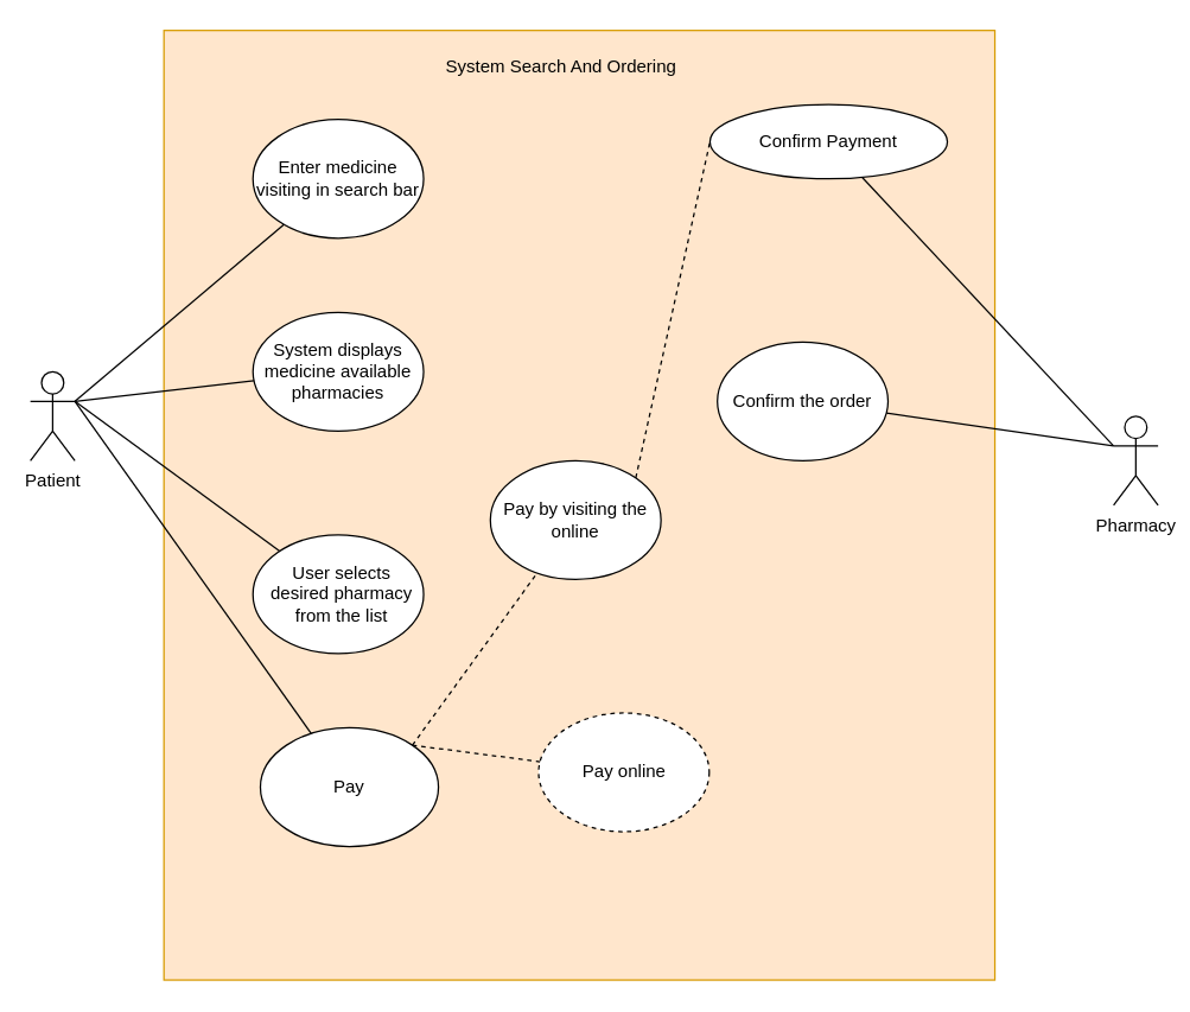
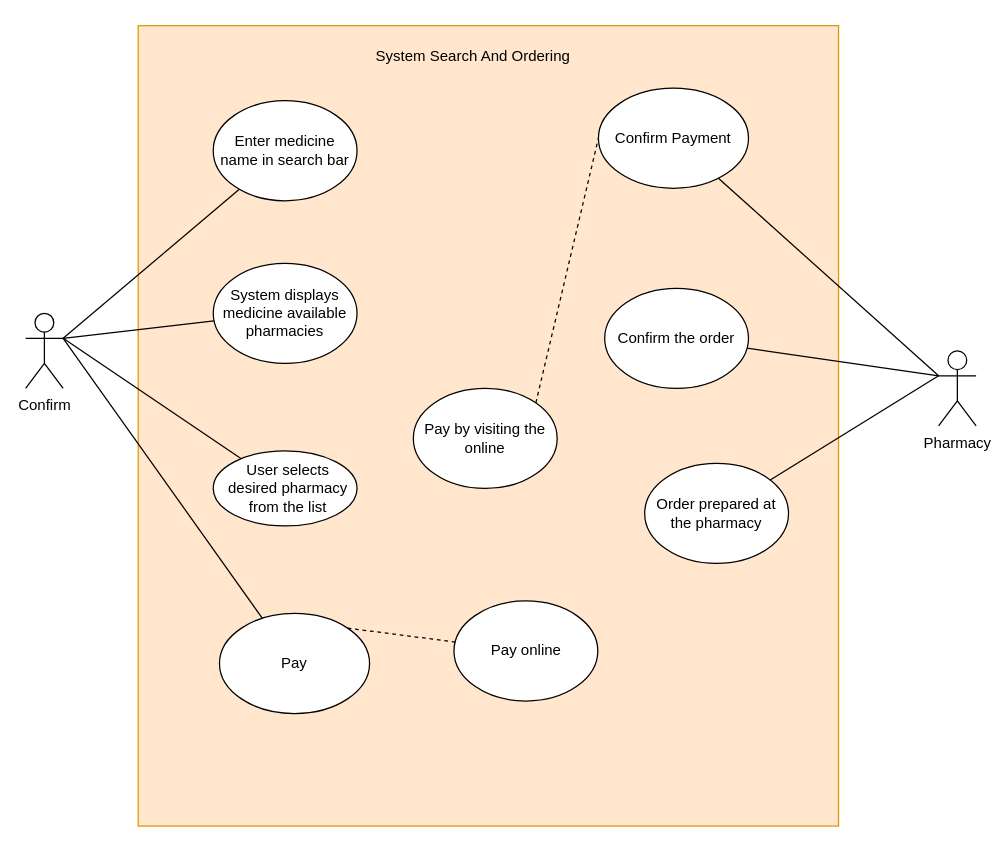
  <mxCell id="0" />
  <mxCell id="1" parent="0" />
  <mxCell id="2" value="" style="rounded=0;whiteSpace=wrap;html=1;fillColor=#ffe6cc;strokeColor=#d79b00;" parent="1" vertex="1"><mxGeometry x="110" y="20" width="560" height="640" as="geometry" /></mxCell>
  <mxCell id="3" style="edgeStyle=none;rounded=0;orthogonalLoop=1;jettySize=auto;html=1;exitX=1;exitY=0.333;exitDx=0;exitDy=0;exitPerimeter=0;endArrow=none;endFill=0;" edge="1" parent="1" source="7" target="12"><mxGeometry relative="1" as="geometry" /></mxCell>
  <mxCell id="4" style="edgeStyle=none;rounded=0;orthogonalLoop=1;jettySize=auto;html=1;exitX=1;exitY=0.333;exitDx=0;exitDy=0;exitPerimeter=0;endArrow=none;endFill=0;" edge="1" parent="1" source="7" target="13"><mxGeometry relative="1" as="geometry" /></mxCell>
  <mxCell id="5" style="edgeStyle=none;rounded=0;orthogonalLoop=1;jettySize=auto;html=1;exitX=1;exitY=0.333;exitDx=0;exitDy=0;exitPerimeter=0;endArrow=none;endFill=0;" edge="1" parent="1" source="7" target="14"><mxGeometry relative="1" as="geometry" /></mxCell>
  <mxCell id="6" style="edgeStyle=none;rounded=0;orthogonalLoop=1;jettySize=auto;html=1;exitX=1;exitY=0.333;exitDx=0;exitDy=0;exitPerimeter=0;endArrow=none;endFill=0;" edge="1" parent="1" source="7" target="23"><mxGeometry relative="1" as="geometry" /></mxCell>
- <mxCell id="7" value="Patient&lt;div&gt;&lt;br&gt;&lt;/div&gt;" style="shape=umlActor;verticalLabelPosition=bottom;verticalAlign=top;html=1;outlineConnect=0;" parent="1" vertex="1"><mxGeometry x="20" y="250" width="30" height="60" as="geometry" /></mxCell>
+ <mxCell id="7" value="Confirm&lt;div&gt;&lt;br&gt;&lt;/div&gt;" style="shape=umlActor;verticalLabelPosition=bottom;verticalAlign=top;html=1;outlineConnect=0;" parent="1" vertex="1"><mxGeometry x="20" y="250" width="30" height="60" as="geometry" /></mxCell>
  <mxCell id="8" style="edgeStyle=none;rounded=0;orthogonalLoop=1;jettySize=auto;html=1;exitX=0;exitY=0.333;exitDx=0;exitDy=0;exitPerimeter=0;endArrow=none;endFill=0;" edge="1" parent="1" source="11" target="18"><mxGeometry relative="1" as="geometry" /></mxCell>
+ <mxCell id="9" style="edgeStyle=none;rounded=0;orthogonalLoop=1;jettySize=auto;html=1;exitX=0;exitY=0.333;exitDx=0;exitDy=0;exitPerimeter=0;endArrow=none;endFill=0;" edge="1" parent="1" source="11" target="19"><mxGeometry relative="1" as="geometry" /></mxCell>
  <mxCell id="10" style="edgeStyle=none;rounded=0;orthogonalLoop=1;jettySize=auto;html=1;exitX=0;exitY=0.333;exitDx=0;exitDy=0;exitPerimeter=0;endArrow=none;endFill=0;" edge="1" parent="1" source="11" target="24"><mxGeometry relative="1" as="geometry" /></mxCell>
  <mxCell id="11" value="Pharmacy&lt;div&gt;&lt;br&gt;&lt;/div&gt;" style="shape=umlActor;verticalLabelPosition=bottom;verticalAlign=top;html=1;outlineConnect=0;" parent="1" vertex="1"><mxGeometry x="750" y="280" width="30" height="60" as="geometry" /></mxCell>
- <mxCell id="12" value="&lt;div style=&quot;&quot;&gt;&lt;span style=&quot;background-color: initial;&quot;&gt;Enter medicine visiting in search bar&lt;/span&gt;&lt;/div&gt;" style="ellipse;whiteSpace=wrap;html=1;verticalAlign=middle;align=center;" parent="1" vertex="1"><mxGeometry x="170" y="80" width="115" height="80" as="geometry" /></mxCell>
+ <mxCell id="12" value="&lt;div style=&quot;&quot;&gt;&lt;span style=&quot;background-color: initial;&quot;&gt;Enter medicine name in search bar&lt;/span&gt;&lt;/div&gt;" style="ellipse;whiteSpace=wrap;html=1;verticalAlign=middle;align=center;" parent="1" vertex="1"><mxGeometry x="170" y="80" width="115" height="80" as="geometry" /></mxCell>
  <mxCell id="13" value="System displays medicine available pharmacies" style="ellipse;whiteSpace=wrap;html=1;verticalAlign=middle;" parent="1" vertex="1"><mxGeometry x="170" y="210" width="115" height="80" as="geometry" /></mxCell>
- <mxCell id="14" value="User selects desired pharmacy from the list" style="ellipse;whiteSpace=wrap;html=1;verticalAlign=middle;spacingLeft=5;" parent="1" vertex="1"><mxGeometry x="170" y="360" width="115" height="80" as="geometry" /></mxCell>
- <mxCell id="15" value="Pay online" style="ellipse;whiteSpace=wrap;html=1;verticalAlign=middle;dashed=1;" parent="1" vertex="1"><mxGeometry x="362.5" y="480" width="115" height="80" as="geometry" /></mxCell>
+ <mxCell id="14" value="User selects desired pharmacy from the list" style="ellipse;whiteSpace=wrap;html=1;verticalAlign=middle;spacingLeft=5;" parent="1" vertex="1"><mxGeometry x="170" y="360" width="115" height="60" as="geometry" /></mxCell>
+ <mxCell id="15" value="Pay online" style="ellipse;whiteSpace=wrap;html=1;verticalAlign=middle;" parent="1" vertex="1"><mxGeometry x="362.5" y="480" width="115" height="80" as="geometry" /></mxCell>
  <mxCell id="16" style="edgeStyle=none;rounded=0;orthogonalLoop=1;jettySize=auto;html=1;exitX=1;exitY=0;exitDx=0;exitDy=0;entryX=0;entryY=0.5;entryDx=0;entryDy=0;endArrow=none;endFill=0;dashed=1;" edge="1" parent="1" source="17" target="24"><mxGeometry relative="1" as="geometry" /></mxCell>
  <mxCell id="17" value="Pay by visiting the online" style="ellipse;whiteSpace=wrap;html=1;verticalAlign=middle;" parent="1" vertex="1"><mxGeometry x="330" y="310" width="115" height="80" as="geometry" /></mxCell>
  <mxCell id="18" value="Confirm the order" style="ellipse;whiteSpace=wrap;html=1;verticalAlign=middle;" parent="1" vertex="1"><mxGeometry x="483" y="230" width="115" height="80" as="geometry" /></mxCell>
+ <mxCell id="19" value="Order prepared at the pharmacy" style="ellipse;whiteSpace=wrap;html=1;verticalAlign=middle;" parent="1" vertex="1"><mxGeometry x="515" y="370" width="115" height="80" as="geometry" /></mxCell>
  <mxCell id="20" value="System Search And Ordering" style="text;html=1;align=center;verticalAlign=middle;whiteSpace=wrap;rounded=0;" vertex="1" parent="1"><mxGeometry x="277.5" y="30" width="200" height="30" as="geometry" /></mxCell>
- <mxCell id="21" style="edgeStyle=none;rounded=0;orthogonalLoop=1;jettySize=auto;html=1;exitX=1;exitY=0;exitDx=0;exitDy=0;endArrow=none;endFill=0;dashed=1;" edge="1" parent="1" source="23" target="17"><mxGeometry relative="1" as="geometry" /></mxCell>
  <mxCell id="22" style="edgeStyle=none;rounded=0;orthogonalLoop=1;jettySize=auto;html=1;exitX=1;exitY=0;exitDx=0;exitDy=0;endArrow=none;endFill=0;dashed=1;" edge="1" parent="1" source="23" target="15"><mxGeometry relative="1" as="geometry" /></mxCell>
  <mxCell id="23" value="Pay" style="ellipse;whiteSpace=wrap;html=1;" vertex="1" parent="1"><mxGeometry x="175" y="490" width="120" height="80" as="geometry" /></mxCell>
- <mxCell id="24" value="Confirm Payment" style="ellipse;whiteSpace=wrap;html=1;" vertex="1" parent="1"><mxGeometry x="478" y="70" width="160" height="50" as="geometry" /></mxCell>
+ <mxCell id="24" value="Confirm Payment" style="ellipse;whiteSpace=wrap;html=1;" vertex="1" parent="1"><mxGeometry x="478" y="70" width="120" height="80" as="geometry" /></mxCell>
